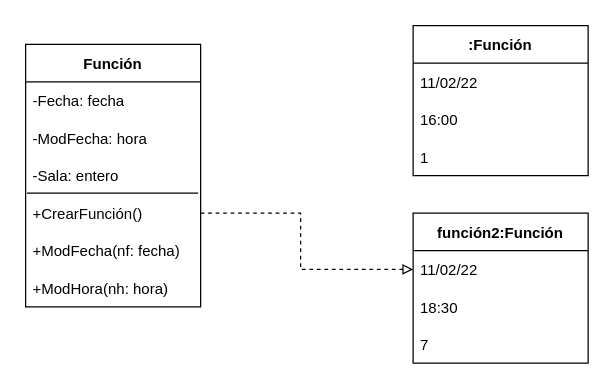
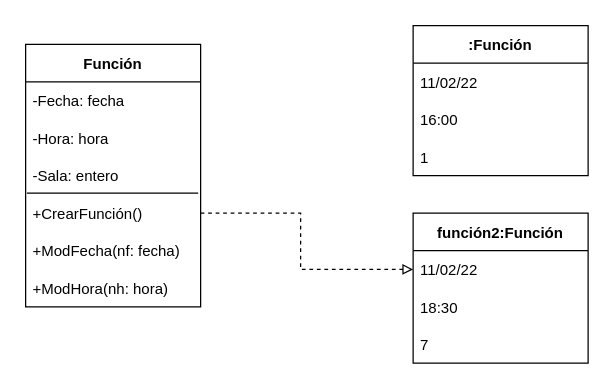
  <mxCell id="0" />
  <mxCell id="1" parent="0" />
  <mxCell id="2" value="Función" style="swimlane;fontStyle=1;childLayout=stackLayout;horizontal=1;startSize=30;horizontalStack=0;resizeParent=1;resizeParentMax=0;resizeLast=0;collapsible=1;marginBottom=0;" parent="1" vertex="1"><mxGeometry x="20" y="35" width="140" height="210" as="geometry" /></mxCell>
  <mxCell id="3" value="-Fecha: fecha" style="text;strokeColor=none;fillColor=none;align=left;verticalAlign=middle;spacingLeft=4;spacingRight=4;overflow=hidden;points=[[0,0.5],[1,0.5]];portConstraint=eastwest;rotatable=0;" parent="2" vertex="1"><mxGeometry y="30" width="140" height="30" as="geometry" /></mxCell>
- <mxCell id="4" value="-ModFecha: hora" style="text;strokeColor=none;fillColor=none;align=left;verticalAlign=middle;spacingLeft=4;spacingRight=4;overflow=hidden;points=[[0,0.5],[1,0.5]];portConstraint=eastwest;rotatable=0;" parent="2" vertex="1"><mxGeometry y="60" width="140" height="30" as="geometry" /></mxCell>
+ <mxCell id="4" value="-Hora: hora" style="text;strokeColor=none;fillColor=none;align=left;verticalAlign=middle;spacingLeft=4;spacingRight=4;overflow=hidden;points=[[0,0.5],[1,0.5]];portConstraint=eastwest;rotatable=0;" parent="2" vertex="1"><mxGeometry y="60" width="140" height="30" as="geometry" /></mxCell>
  <mxCell id="5" value="-Sala: entero" style="text;strokeColor=none;fillColor=none;align=left;verticalAlign=middle;spacingLeft=4;spacingRight=4;overflow=hidden;points=[[0,0.5],[1,0.5]];portConstraint=eastwest;rotatable=0;" parent="2" vertex="1"><mxGeometry y="90" width="140" height="30" as="geometry" /></mxCell>
  <mxCell id="6" value="+CrearFunción()" style="text;strokeColor=none;fillColor=none;align=left;verticalAlign=middle;spacingLeft=4;spacingRight=4;overflow=hidden;points=[[0,0.5],[1,0.5]];portConstraint=eastwest;rotatable=0;" parent="2" vertex="1"><mxGeometry y="120" width="140" height="30" as="geometry" /></mxCell>
  <mxCell id="7" value="+ModFecha(nf: fecha)" style="text;strokeColor=none;fillColor=none;align=left;verticalAlign=middle;spacingLeft=4;spacingRight=4;overflow=hidden;points=[[0,0.5],[1,0.5]];portConstraint=eastwest;rotatable=0;" parent="2" vertex="1"><mxGeometry y="150" width="140" height="30" as="geometry" /></mxCell>
  <mxCell id="8" value="+ModHora(nh: hora)" style="text;strokeColor=none;fillColor=none;align=left;verticalAlign=middle;spacingLeft=4;spacingRight=4;overflow=hidden;points=[[0,0.5],[1,0.5]];portConstraint=eastwest;rotatable=0;" parent="2" vertex="1"><mxGeometry y="180" width="140" height="30" as="geometry" /></mxCell>
  <mxCell id="9" value="" style="endArrow=none;html=1;rounded=0;entryX=0.986;entryY=-0.033;entryDx=0;entryDy=0;entryPerimeter=0;exitX=0.007;exitY=-0.033;exitDx=0;exitDy=0;exitPerimeter=0;" parent="2" source="6" target="6" edge="1"><mxGeometry width="50" height="50" relative="1" as="geometry"><mxPoint x="270" y="180" as="sourcePoint" /><mxPoint x="320" y="130" as="targetPoint" /></mxGeometry></mxCell>
  <mxCell id="10" value=":Función" style="swimlane;fontStyle=1;childLayout=stackLayout;horizontal=1;startSize=30;horizontalStack=0;resizeParent=1;resizeParentMax=0;resizeLast=0;collapsible=1;marginBottom=0;" parent="1" vertex="1"><mxGeometry x="330" y="20" width="140" height="120" as="geometry" /></mxCell>
  <mxCell id="11" value="11/02/22" style="text;strokeColor=none;fillColor=none;align=left;verticalAlign=middle;spacingLeft=4;spacingRight=4;overflow=hidden;points=[[0,0.5],[1,0.5]];portConstraint=eastwest;rotatable=0;" parent="10" vertex="1"><mxGeometry y="30" width="140" height="30" as="geometry" /></mxCell>
  <mxCell id="12" value="16:00" style="text;strokeColor=none;fillColor=none;align=left;verticalAlign=middle;spacingLeft=4;spacingRight=4;overflow=hidden;points=[[0,0.5],[1,0.5]];portConstraint=eastwest;rotatable=0;" parent="10" vertex="1"><mxGeometry y="60" width="140" height="30" as="geometry" /></mxCell>
  <mxCell id="13" value="1" style="text;strokeColor=none;fillColor=none;align=left;verticalAlign=middle;spacingLeft=4;spacingRight=4;overflow=hidden;points=[[0,0.5],[1,0.5]];portConstraint=eastwest;rotatable=0;" parent="10" vertex="1"><mxGeometry y="90" width="140" height="30" as="geometry" /></mxCell>
  <mxCell id="14" value="función2:Función" style="swimlane;fontStyle=1;childLayout=stackLayout;horizontal=1;startSize=30;horizontalStack=0;resizeParent=1;resizeParentMax=0;resizeLast=0;collapsible=1;marginBottom=0;" parent="1" vertex="1"><mxGeometry x="330" y="170" width="140" height="120" as="geometry" /></mxCell>
  <mxCell id="15" value="11/02/22" style="text;strokeColor=none;fillColor=none;align=left;verticalAlign=middle;spacingLeft=4;spacingRight=4;overflow=hidden;points=[[0,0.5],[1,0.5]];portConstraint=eastwest;rotatable=0;" parent="14" vertex="1"><mxGeometry y="30" width="140" height="30" as="geometry" /></mxCell>
  <mxCell id="16" value="18:30" style="text;strokeColor=none;fillColor=none;align=left;verticalAlign=middle;spacingLeft=4;spacingRight=4;overflow=hidden;points=[[0,0.5],[1,0.5]];portConstraint=eastwest;rotatable=0;" parent="14" vertex="1"><mxGeometry y="60" width="140" height="30" as="geometry" /></mxCell>
  <mxCell id="17" value="7" style="text;strokeColor=none;fillColor=none;align=left;verticalAlign=middle;spacingLeft=4;spacingRight=4;overflow=hidden;points=[[0,0.5],[1,0.5]];portConstraint=eastwest;rotatable=0;" parent="14" vertex="1"><mxGeometry y="90" width="140" height="30" as="geometry" /></mxCell>
  <mxCell id="18" value="" style="endArrow=block;html=1;rounded=0;exitX=1;exitY=0.5;exitDx=0;exitDy=0;entryX=0;entryY=0.5;entryDx=0;entryDy=0;dashed=1;endFill=0;" edge="1" parent="1" source="6" target="15"><mxGeometry width="50" height="50" relative="1" as="geometry"><mxPoint x="220" y="225" as="sourcePoint" /><mxPoint x="270" y="175" as="targetPoint" /><Array as="points"><mxPoint x="240" y="170" /><mxPoint x="240" y="215" /></Array></mxGeometry></mxCell>
